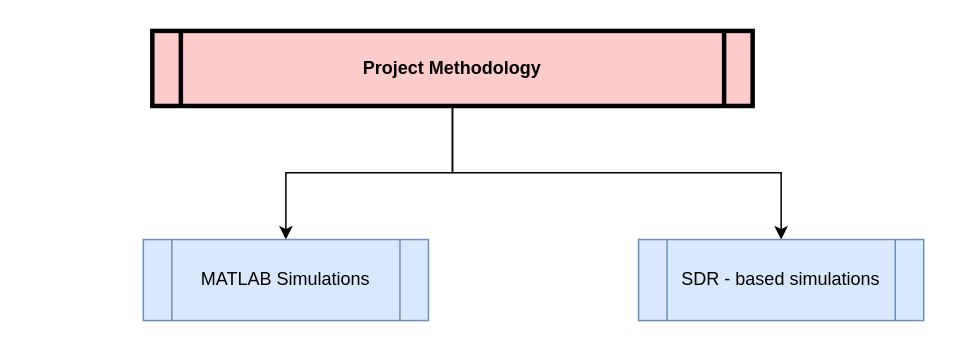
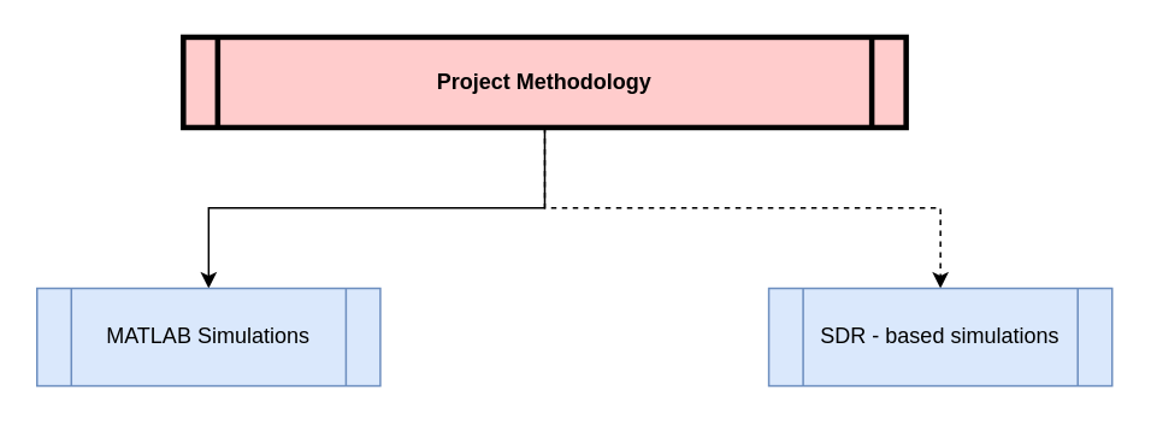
  <mxCell id="0" />
  <mxCell id="1" parent="0" />
  <mxCell id="2" style="edgeStyle=orthogonalEdgeStyle;rounded=0;orthogonalLoop=1;jettySize=auto;html=1;" edge="1" parent="1" source="4" target="5"><mxGeometry relative="1" as="geometry" /></mxCell>
- <mxCell id="3" style="edgeStyle=orthogonalEdgeStyle;rounded=0;orthogonalLoop=1;jettySize=auto;html=1;" edge="1" parent="1" source="4" target="6"><mxGeometry relative="1" as="geometry" /></mxCell>
+ <mxCell id="3" style="edgeStyle=orthogonalEdgeStyle;rounded=0;orthogonalLoop=1;jettySize=auto;html=1;dashed=1;" edge="1" parent="1" source="4" target="6"><mxGeometry relative="1" as="geometry" /></mxCell>
  <mxCell id="4" value="Project Methodology" style="shape=process;whiteSpace=wrap;align=center;verticalAlign=middle;size=0.048;fontStyle=1;strokeWidth=3;fillColor=#FFCCCC" parent="1" vertex="1"><mxGeometry x="101" y="20" width="400" height="50" as="geometry" /></mxCell>
- <mxCell id="5" value="MATLAB Simulations" style="shape=process;whiteSpace=wrap;html=1;backgroundOutline=1;fillColor=#dae8fc;strokeColor=#6c8ebf;" vertex="1" parent="1"><mxGeometry x="95" y="159" width="190" height="54" as="geometry" /></mxCell>
+ <mxCell id="5" value="MATLAB Simulations" style="shape=process;whiteSpace=wrap;html=1;backgroundOutline=1;fillColor=#dae8fc;strokeColor=#6c8ebf;" vertex="1" parent="1"><mxGeometry x="20" y="159" width="190" height="54" as="geometry" /></mxCell>
  <mxCell id="6" value="&lt;div&gt;SDR - based simulations&lt;/div&gt;" style="shape=process;whiteSpace=wrap;html=1;backgroundOutline=1;fillColor=#dae8fc;strokeColor=#6c8ebf;" vertex="1" parent="1"><mxGeometry x="425" y="159" width="190" height="54" as="geometry" /></mxCell>
